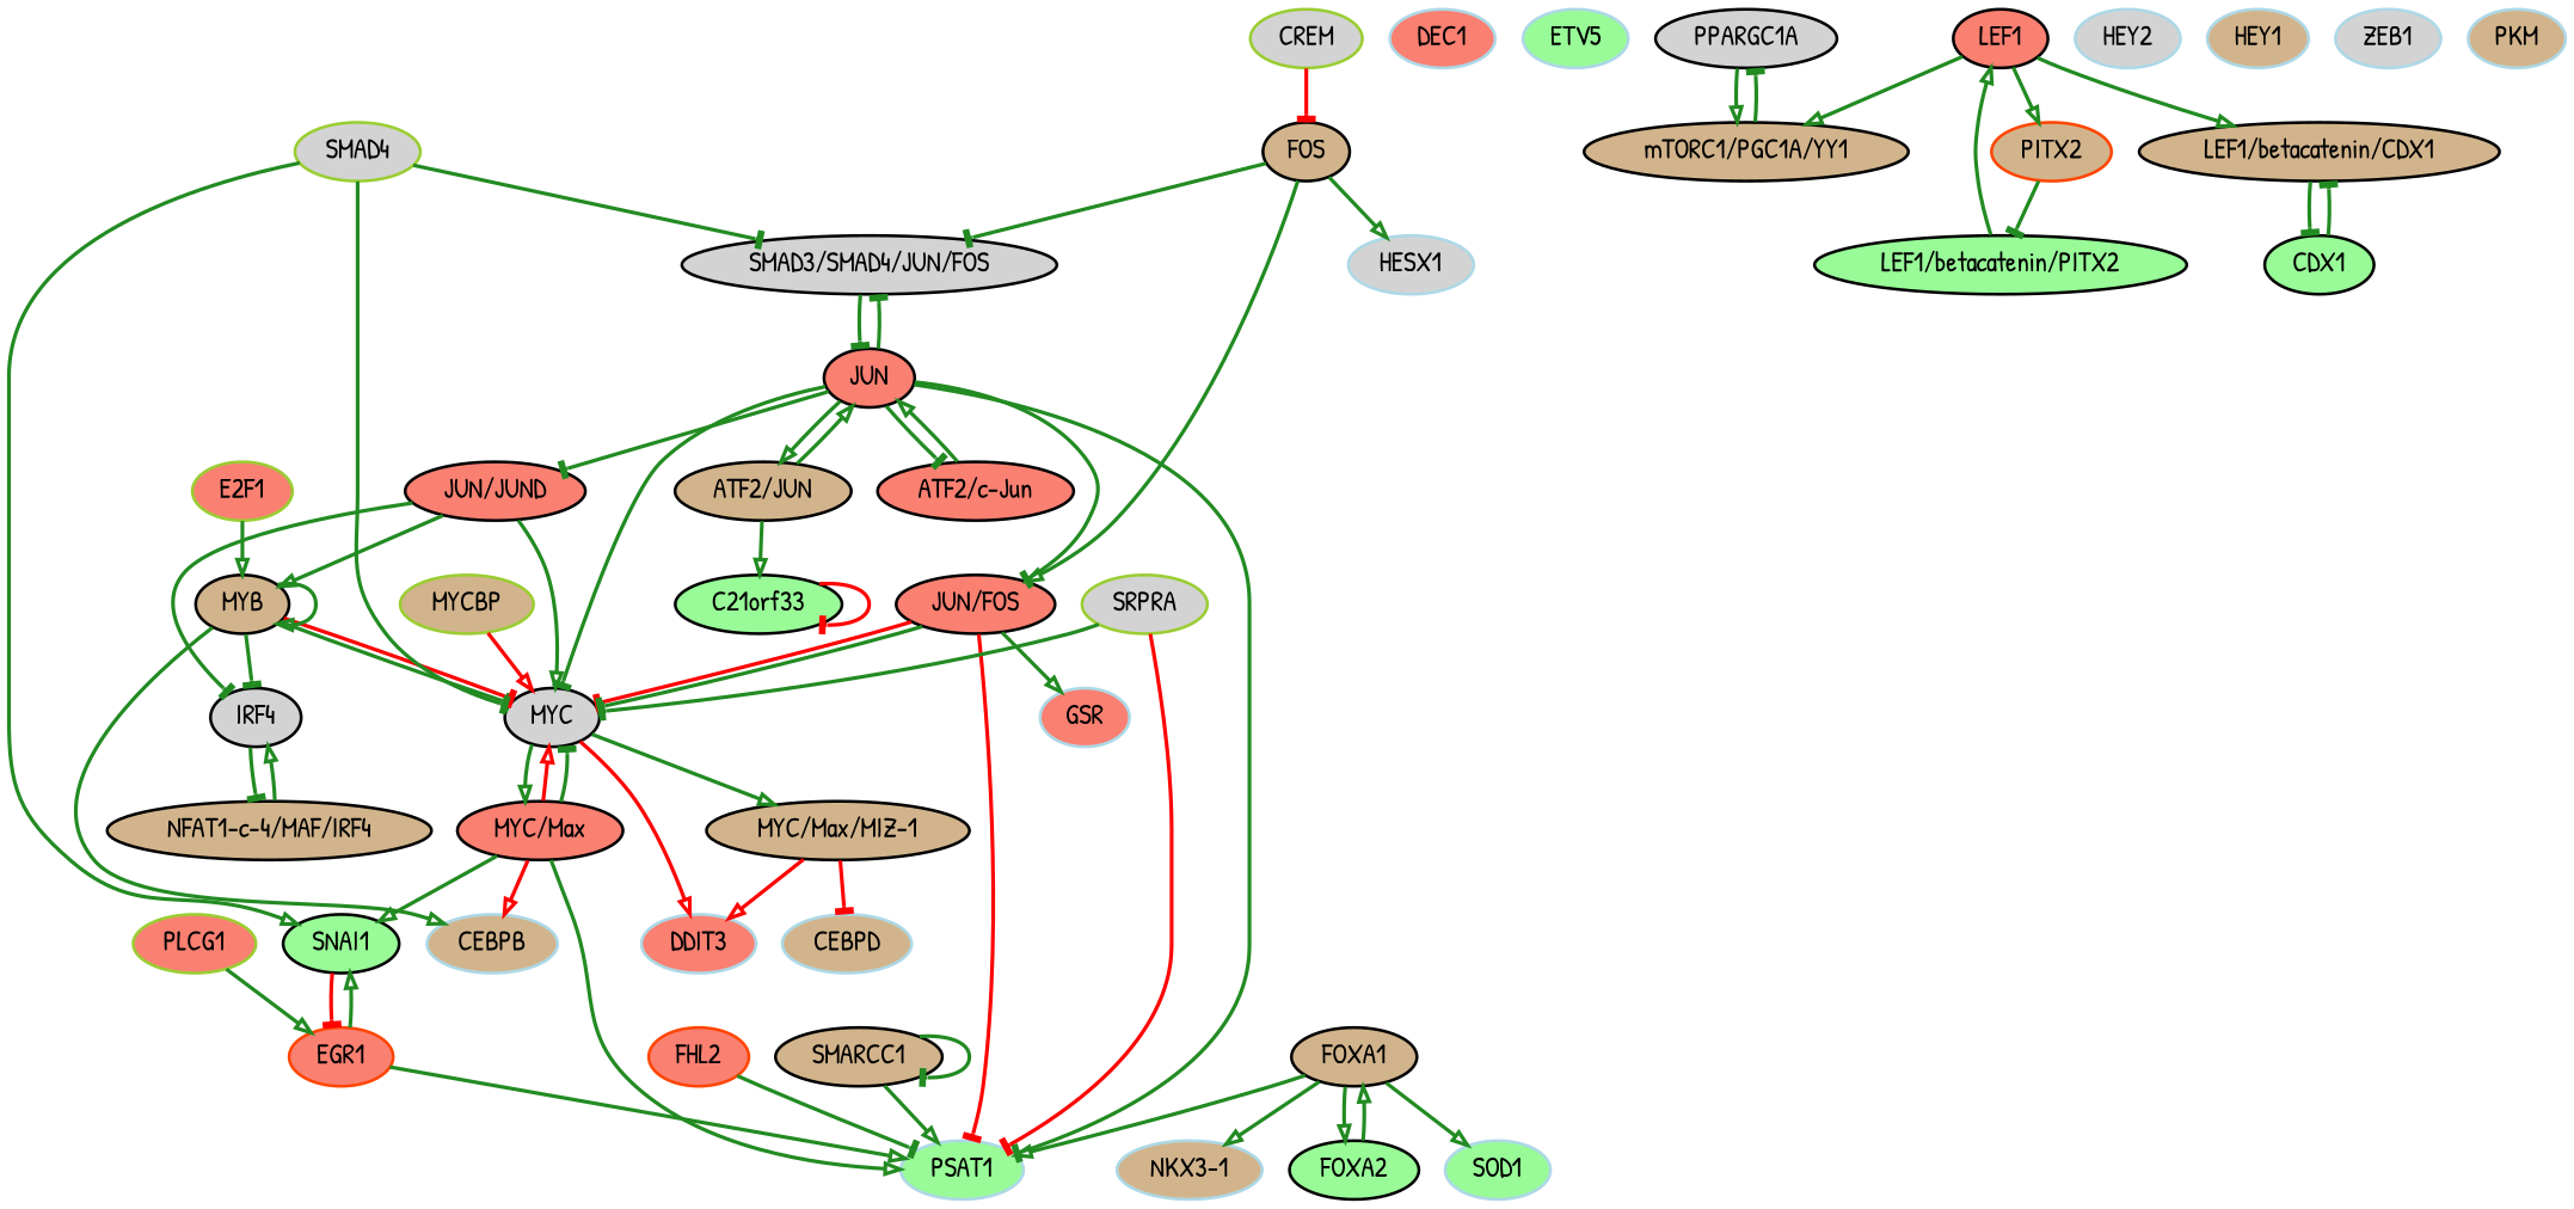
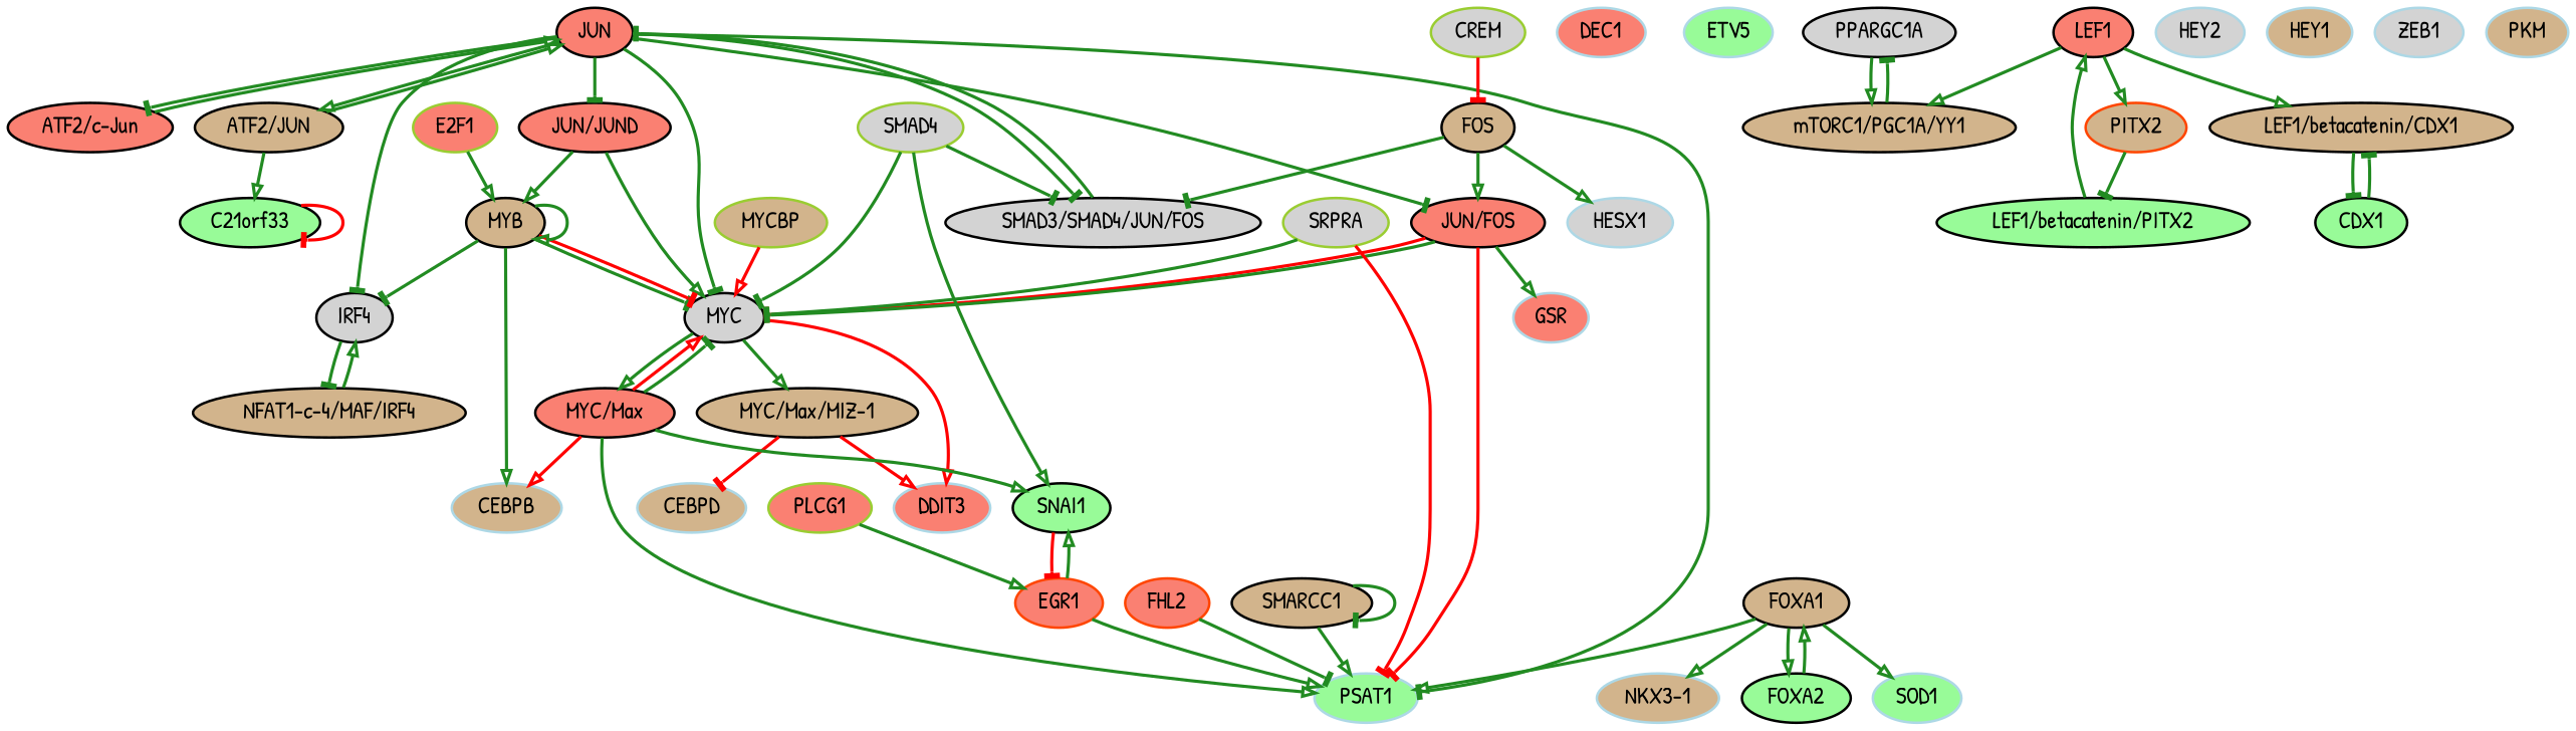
  digraph {
    fontname="Patrick Hand"
    node [color=black fillcolor=tan fontname="Patrick Hand" fontsize=18 shape=ellipse style="filled, bold"]
    edge [arrowhead=onormal color=forestgreen dir=forward fontname="Patrick Hand" penwidth=2.5 sign=1]
    "JUN/JUND" [fillcolor=salmon]
    MYC [fillcolor=lightgrey]
    MYB
    "MYC/Max/MIZ-1"
    DDIT3 [color=lightblue fillcolor=salmon]
    "MYC/Max" [fillcolor=salmon]
    CEBPB [color=lightblue]
    IRF4 [fillcolor=lightgrey]
    DEC1 [color=lightblue fillcolor=salmon]
    EGR1 [color=orangered fillcolor=salmon]
    PSAT1 [color=lightblue fillcolor=palegreen]
    SNAI1 [fillcolor=palegreen]
    CEBPD [color=lightblue]
    ETV5 [color=lightblue fillcolor=palegreen]
    PLCG1 [color=olivedrab3 fillcolor=salmon]
    PPARGC1A [fillcolor=lightgrey]
    "mTORC1/PGC1A/YY1"
    C21orf33 [fillcolor=palegreen]
    "ATF2/JUN"
    JUN [fillcolor=salmon]
    "JUN/FOS" [fillcolor=salmon]
    "SMAD3/SMAD4/JUN/FOS" [fillcolor=lightgrey]
    "ATF2/c-Jun" [fillcolor=salmon]
    FOS
    HESX1 [color=lightblue fillcolor=lightgrey]
    GSR [color=lightblue fillcolor=salmon]
    FHL2 [color=orangered fillcolor=salmon]
    CDX1 [fillcolor=palegreen]
    "LEF1/betacatenin/CDX1"
    MYCBP [color=olivedrab3]
    HEY2 [color=lightblue fillcolor=lightgrey]
    CREM [color=olivedrab3 fillcolor=lightgrey]
    HEY1 [color=lightblue]
    FOXA2 [fillcolor=palegreen]
    FOXA1
    SOD1 [color=lightblue fillcolor=palegreen]
    "NKX3-1" [color=lightblue]
    E2F1 [color=olivedrab3 fillcolor=salmon]
    ZEB1 [color=lightblue fillcolor=lightgrey]
    "NFAT1-c-4/MAF/IRF4"
    SMARCC1
    SRPRA [color=olivedrab3 fillcolor=lightgrey]
    "LEF1/betacatenin/PITX2" [fillcolor=palegreen]
    LEF1 [fillcolor=salmon]
    PITX2 [color=orangered]
    SMAD4 [color=olivedrab3 fillcolor=lightgrey]
    PKM [color=lightblue]
    "JUN/JUND" -> MYC
    "JUN/JUND" -> MYB
    MYC -> "MYC/Max/MIZ-1"
    MYC -> DDIT3 [color=red sign=-1]
    MYC -> "MYC/Max"
    MYB -> MYC [arrowhead=tee]
    MYB -> MYC [arrowhead=tee color=red sign=-1]
    MYB -> MYB
    MYB -> CEBPB
    MYB -> IRF4 [arrowhead=tee]
    "MYC/Max/MIZ-1" -> DDIT3 [color=red sign=-1]
    "MYC/Max/MIZ-1" -> CEBPD [arrowhead=tee color=red sign=-1]
    "MYC/Max" -> MYC [color=red sign=-1]
    "MYC/Max" -> MYC [arrowhead=tee]
    "MYC/Max" -> CEBPB [color=red sign=-1]
    "MYC/Max" -> PSAT1
    "MYC/Max" -> SNAI1
    IRF4 -> "NFAT1-c-4/MAF/IRF4" [arrowhead=tee]
    EGR1 -> PSAT1
    EGR1 -> SNAI1
    SNAI1 -> EGR1 [arrowhead=tee color=red sign=-1]
    PLCG1 -> EGR1
    PPARGC1A -> "mTORC1/PGC1A/YY1"
    "mTORC1/PGC1A/YY1" -> PPARGC1A [arrowhead=tee]
    C21orf33 -> C21orf33 [arrowhead=tee color=red sign=-1]
    "ATF2/JUN" -> C21orf33
    "ATF2/JUN" -> JUN
    JUN -> "JUN/JUND" [arrowhead=tee]
    JUN -> MYC [arrowhead=tee]
-   "JUN/JUND" -> IRF4 [arrowhead=tee]
+   JUN -> IRF4 [arrowhead=tee]
    JUN -> PSAT1 [arrowhead=tee]
    JUN -> "ATF2/JUN"
    JUN -> "JUN/FOS" [arrowhead=tee]
    JUN -> "SMAD3/SMAD4/JUN/FOS" [arrowhead=tee]
    JUN -> "ATF2/c-Jun" [arrowhead=tee]
    "JUN/FOS" -> MYC [arrowhead=tee color=red sign=-1]
    "JUN/FOS" -> MYC [arrowhead=tee]
    "JUN/FOS" -> PSAT1 [arrowhead=tee color=red sign=-1]
    "JUN/FOS" -> GSR
    "SMAD3/SMAD4/JUN/FOS" -> JUN [arrowhead=tee]
    "ATF2/c-Jun" -> JUN
    FOS -> "JUN/FOS"
    FOS -> "SMAD3/SMAD4/JUN/FOS" [arrowhead=tee]
    FOS -> HESX1
    FHL2 -> PSAT1 [arrowhead=tee]
    CDX1 -> "LEF1/betacatenin/CDX1" [arrowhead=tee]
    "LEF1/betacatenin/CDX1" -> CDX1 [arrowhead=tee]
    MYCBP -> MYC [color=red sign=-1]
    CREM -> FOS [arrowhead=tee color=red sign=-1]
    FOXA2 -> FOXA1
    FOXA1 -> PSAT1
    FOXA1 -> FOXA2
    FOXA1 -> SOD1
    FOXA1 -> "NKX3-1"
    E2F1 -> MYB
    "NFAT1-c-4/MAF/IRF4" -> IRF4
    SMARCC1 -> PSAT1
    SMARCC1 -> SMARCC1 [arrowhead=tee]
    SRPRA -> MYC [arrowhead=tee]
    SRPRA -> PSAT1 [arrowhead=tee color=red sign=-1]
    "LEF1/betacatenin/PITX2" -> LEF1
    LEF1 -> "mTORC1/PGC1A/YY1"
    LEF1 -> "LEF1/betacatenin/CDX1"
    LEF1 -> PITX2
    PITX2 -> "LEF1/betacatenin/PITX2" [arrowhead=tee]
    SMAD4 -> MYC [arrowhead=tee]
    SMAD4 -> SNAI1
    SMAD4 -> "SMAD3/SMAD4/JUN/FOS" [arrowhead=tee]
  }
